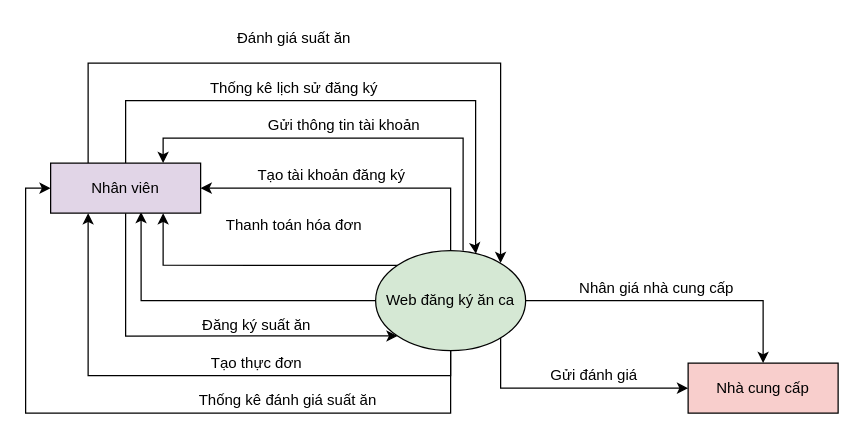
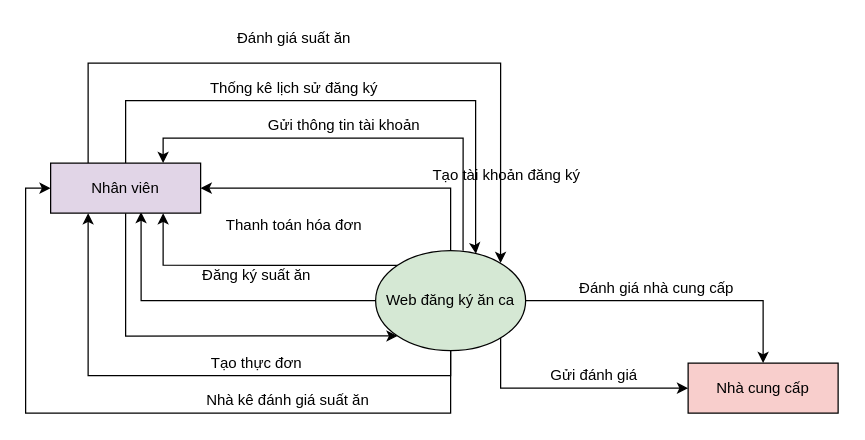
  <mxCell id="0" />
  <mxCell id="1" parent="0" />
  <mxCell id="2" style="edgeStyle=orthogonalEdgeStyle;rounded=0;orthogonalLoop=1;jettySize=auto;html=1;exitX=0.5;exitY=0;exitDx=0;exitDy=0;entryX=1;entryY=0.5;entryDx=0;entryDy=0;endArrow=classic;endFill=1;strokeWidth=1;" edge="1" parent="1" source="10" target="14"><mxGeometry relative="1" as="geometry" /></mxCell>
  <mxCell id="3" style="edgeStyle=orthogonalEdgeStyle;rounded=0;orthogonalLoop=1;jettySize=auto;html=1;entryX=0.75;entryY=0;entryDx=0;entryDy=0;endArrow=classic;endFill=1;strokeWidth=1;exitX=0.583;exitY=0;exitDx=0;exitDy=0;exitPerimeter=0;" edge="1" parent="1" source="10"><mxGeometry relative="1" as="geometry"><mxPoint x="370" y="190" as="sourcePoint" /><mxPoint x="130" y="130" as="targetPoint" /><Array as="points"><mxPoint x="370" y="110" /><mxPoint x="130" y="110" /></Array></mxGeometry></mxCell>
  <mxCell id="4" style="edgeStyle=orthogonalEdgeStyle;rounded=0;orthogonalLoop=1;jettySize=auto;html=1;exitX=0;exitY=0;exitDx=0;exitDy=0;entryX=0.75;entryY=1;entryDx=0;entryDy=0;endArrow=classic;endFill=1;strokeWidth=1;" edge="1" parent="1" source="10" target="14"><mxGeometry relative="1" as="geometry" /></mxCell>
  <mxCell id="5" style="edgeStyle=orthogonalEdgeStyle;rounded=0;orthogonalLoop=1;jettySize=auto;html=1;exitX=0;exitY=0.5;exitDx=0;exitDy=0;entryX=0.603;entryY=0.978;entryDx=0;entryDy=0;entryPerimeter=0;endArrow=classic;endFill=1;strokeWidth=1;" edge="1" parent="1" source="10" target="14"><mxGeometry relative="1" as="geometry" /></mxCell>
  <mxCell id="6" style="edgeStyle=orthogonalEdgeStyle;rounded=0;orthogonalLoop=1;jettySize=auto;html=1;exitX=0.5;exitY=1;exitDx=0;exitDy=0;entryX=0.25;entryY=1;entryDx=0;entryDy=0;endArrow=classic;endFill=1;strokeWidth=1;" edge="1" parent="1" source="10" target="14"><mxGeometry relative="1" as="geometry" /></mxCell>
  <mxCell id="7" style="edgeStyle=orthogonalEdgeStyle;rounded=0;orthogonalLoop=1;jettySize=auto;html=1;exitX=1;exitY=0.5;exitDx=0;exitDy=0;endArrow=classic;endFill=1;strokeWidth=1;" edge="1" parent="1" source="10" target="15"><mxGeometry relative="1" as="geometry" /></mxCell>
  <mxCell id="8" style="edgeStyle=orthogonalEdgeStyle;rounded=0;orthogonalLoop=1;jettySize=auto;html=1;exitX=1;exitY=1;exitDx=0;exitDy=0;entryX=0;entryY=0.5;entryDx=0;entryDy=0;endArrow=classic;endFill=1;strokeWidth=1;" edge="1" parent="1" source="10" target="15"><mxGeometry relative="1" as="geometry"><Array as="points"><mxPoint x="400" y="268" /><mxPoint x="400" y="310" /></Array></mxGeometry></mxCell>
  <mxCell id="9" style="edgeStyle=orthogonalEdgeStyle;rounded=0;orthogonalLoop=1;jettySize=auto;html=1;exitX=0.5;exitY=1;exitDx=0;exitDy=0;entryX=0;entryY=0.5;entryDx=0;entryDy=0;endArrow=classic;endFill=1;strokeWidth=1;" edge="1" parent="1" source="10" target="14"><mxGeometry relative="1" as="geometry"><Array as="points"><mxPoint x="360" y="330" /><mxPoint x="20" y="330" /><mxPoint x="20" y="150" /></Array></mxGeometry></mxCell>
  <mxCell id="10" value="Web đăng ký ăn ca" style="ellipse;whiteSpace=wrap;html=1;fillColor=#d5e8d4;" vertex="1" parent="1"><mxGeometry x="300" y="200" width="120" height="80" as="geometry" /></mxCell>
  <mxCell id="11" style="edgeStyle=orthogonalEdgeStyle;rounded=0;orthogonalLoop=1;jettySize=auto;html=1;exitX=0.5;exitY=1;exitDx=0;exitDy=0;entryX=0;entryY=1;entryDx=0;entryDy=0;endArrow=classic;endFill=1;strokeWidth=1;" edge="1" parent="1" source="14" target="10"><mxGeometry relative="1" as="geometry"><Array as="points"><mxPoint x="100" y="268" /></Array></mxGeometry></mxCell>
  <mxCell id="12" style="edgeStyle=orthogonalEdgeStyle;rounded=0;orthogonalLoop=1;jettySize=auto;html=1;exitX=0.5;exitY=0;exitDx=0;exitDy=0;endArrow=classic;endFill=1;strokeWidth=1;entryX=0.669;entryY=0.031;entryDx=0;entryDy=0;entryPerimeter=0;" edge="1" parent="1" source="14" target="10"><mxGeometry relative="1" as="geometry"><mxPoint x="380" y="200" as="targetPoint" /><Array as="points"><mxPoint x="100" y="80" /><mxPoint x="380" y="80" /><mxPoint x="380" y="200" /><mxPoint x="380" y="200" /></Array></mxGeometry></mxCell>
  <mxCell id="13" style="edgeStyle=orthogonalEdgeStyle;rounded=0;orthogonalLoop=1;jettySize=auto;html=1;exitX=0.25;exitY=0;exitDx=0;exitDy=0;endArrow=classic;endFill=1;strokeWidth=1;entryX=0.833;entryY=0.125;entryDx=0;entryDy=0;entryPerimeter=0;" edge="1" parent="1" source="14" target="10"><mxGeometry relative="1" as="geometry"><mxPoint x="420" y="190" as="targetPoint" /><Array as="points"><mxPoint x="70" y="50" /><mxPoint x="400" y="50" /></Array></mxGeometry></mxCell>
  <mxCell id="14" value="Nhân viên" style="rounded=0;whiteSpace=wrap;html=1;fillColor=#e1d5e7;" vertex="1" parent="1"><mxGeometry x="40" y="130" width="120" height="40" as="geometry" /></mxCell>
  <mxCell id="15" value="Nhà cung cấp" style="rounded=0;whiteSpace=wrap;html=1;fillColor=#f8cecc;" vertex="1" parent="1"><mxGeometry x="550" y="290" width="120" height="40" as="geometry" /></mxCell>
- <mxCell id="16" value="Tạo tài khoản đăng ký" style="text;html=1;strokeColor=none;fillColor=none;align=center;verticalAlign=middle;whiteSpace=wrap;rounded=0;" vertex="1" parent="1"><mxGeometry x="200" y="130" width="130" height="20" as="geometry" /></mxCell>
+ <mxCell id="16" value="Tạo tài khoản đăng ký" style="text;html=1;strokeColor=none;fillColor=none;align=center;verticalAlign=middle;whiteSpace=wrap;rounded=0;" vertex="1" parent="1"><mxGeometry x="340" y="130" width="130" height="20" as="geometry" /></mxCell>
  <mxCell id="17" value="Gửi thông tin tài khoản" style="text;html=1;strokeColor=none;fillColor=none;align=center;verticalAlign=middle;whiteSpace=wrap;rounded=0;" vertex="1" parent="1"><mxGeometry x="210" y="90" width="130" height="20" as="geometry" /></mxCell>
  <mxCell id="18" value="Thanh toán hóa đơn" style="text;html=1;strokeColor=none;fillColor=none;align=center;verticalAlign=middle;whiteSpace=wrap;rounded=0;" vertex="1" parent="1"><mxGeometry x="170" y="170" width="130" height="20" as="geometry" /></mxCell>
- <mxCell id="19" value="Đăng ký suất ăn" style="text;html=1;strokeColor=none;fillColor=none;align=center;verticalAlign=middle;whiteSpace=wrap;rounded=0;" vertex="1" parent="1"><mxGeometry x="140" y="250" width="130" height="20" as="geometry" /></mxCell>
+ <mxCell id="19" value="Đăng ký suất ăn" style="text;html=1;strokeColor=none;fillColor=none;align=center;verticalAlign=middle;whiteSpace=wrap;rounded=0;" vertex="1" parent="1"><mxGeometry x="140" y="210" width="130" height="20" as="geometry" /></mxCell>
  <mxCell id="20" value="Tạo thực đơn" style="text;html=1;strokeColor=none;fillColor=none;align=center;verticalAlign=middle;whiteSpace=wrap;rounded=0;" vertex="1" parent="1"><mxGeometry x="140" y="280" width="130" height="20" as="geometry" /></mxCell>
  <mxCell id="21" value="Thống kê lịch sử đăng ký" style="text;html=1;strokeColor=none;fillColor=none;align=center;verticalAlign=middle;whiteSpace=wrap;rounded=0;" vertex="1" parent="1"><mxGeometry x="150" y="60" width="170" height="20" as="geometry" /></mxCell>
  <mxCell id="22" value="Đánh giá suất ăn" style="text;html=1;strokeColor=none;fillColor=none;align=center;verticalAlign=middle;whiteSpace=wrap;rounded=0;" vertex="1" parent="1"><mxGeometry x="150" y="20" width="170" height="20" as="geometry" /></mxCell>
- <mxCell id="23" value="Nhân giá nhà cung cấp" style="text;html=1;strokeColor=none;fillColor=none;align=center;verticalAlign=middle;whiteSpace=wrap;rounded=0;" vertex="1" parent="1"><mxGeometry x="460" y="220" width="130" height="20" as="geometry" /></mxCell>
+ <mxCell id="23" value="Đánh giá nhà cung cấp" style="text;html=1;strokeColor=none;fillColor=none;align=center;verticalAlign=middle;whiteSpace=wrap;rounded=0;" vertex="1" parent="1"><mxGeometry x="460" y="220" width="130" height="20" as="geometry" /></mxCell>
  <mxCell id="24" value="Gửi đánh giá" style="text;html=1;strokeColor=none;fillColor=none;align=center;verticalAlign=middle;whiteSpace=wrap;rounded=0;" vertex="1" parent="1"><mxGeometry x="410" y="290" width="130" height="20" as="geometry" /></mxCell>
- <mxCell id="25" value="Thống kê đánh giá suất ăn" style="text;html=1;strokeColor=none;fillColor=none;align=center;verticalAlign=middle;whiteSpace=wrap;rounded=0;" vertex="1" parent="1"><mxGeometry x="140" y="310" width="180" height="20" as="geometry" /></mxCell>
+ <mxCell id="25" value="Nhà kê đánh giá suất ăn" style="text;html=1;strokeColor=none;fillColor=none;align=center;verticalAlign=middle;whiteSpace=wrap;rounded=0;" vertex="1" parent="1"><mxGeometry x="140" y="310" width="180" height="20" as="geometry" /></mxCell>
